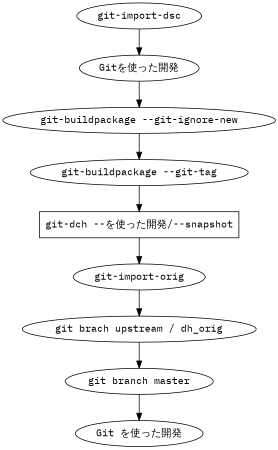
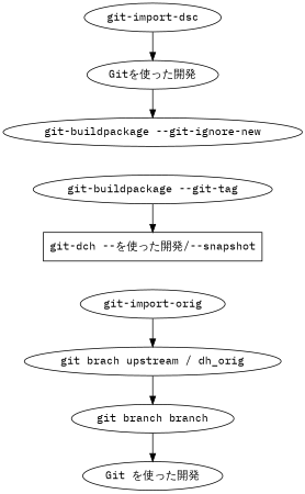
  digraph {
    fontname="IBM Plex Mono"
    rankdir=TB
    node [fontname="IBM Plex Mono"]
    edge [fontname="IBM Plex Mono"]
    n1 [label="git-dch --を使った開発/--snapshot" shape=box]
    "git-import-orig"
    n3 [label="git brach upstream / dh_orig"]
-   "git branch master"
+   "git branch master" [label="git branch branch"]
    "Git を使った開発"
    "git-import-dsc"
    "Gitを使った開発"
    "git-buildpackage --git-ignore-new"
    "git-buildpackage --git-tag"
-   n1 -> "git-import-orig"
    "git-import-orig" -> n3
    n3 -> "git branch master"
    "git branch master" -> "Git を使った開発"
    "git-import-dsc" -> "Gitを使った開発"
    "Gitを使った開発" -> "git-buildpackage --git-ignore-new"
-   "git-buildpackage --git-ignore-new" -> "git-buildpackage --git-tag"
    "git-buildpackage --git-tag" -> n1
  }
